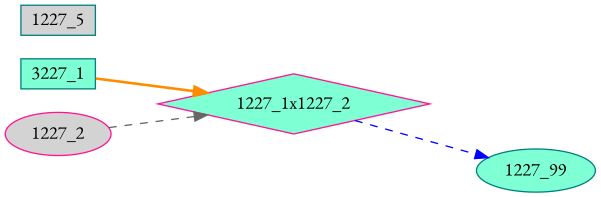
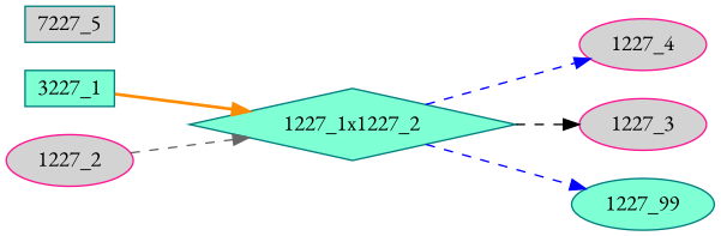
  digraph {
    fontname="EB Garamond"
    rankdir=LR
    node [color=teal fillcolor=lightgrey fontcolor=black fontname="EB Garamond" regular=0 shape=ellipse style=filled]
    edge [color=blue fontname="EB Garamond" style=dashed]
-   "1227_1x1227_2" [color=deeppink fillcolor=aquamarine height=.1 shape=diamond width=.1 fontcolor="" regular=""]
+   "1227_4" [color=deeppink height=0.3 width=0.5]
+   "1227_1x1227_2" [fillcolor=aquamarine height=.1 shape=diamond width=.1 fontcolor="" regular=""]
+   "1227_3" [color=deeppink height=0.3 width=0.5]
    "1227_99" [fillcolor=aquamarine height=0.3 width=0.5]
-   "1227_5" [height=0.3 shape=box width=0.5]
+   "1227_5" [height=0.3 shape=box width=0.5 label="7227_5"]
    n6 [fillcolor=aquamarine height=0.3 label="3227_1" shape=box width=0.5]
    "1227_2" [color=deeppink height=0.3 width=0.5]
+   "1227_1x1227_2" -> "1227_4"
+   "1227_1x1227_2" -> "1227_3" [color=black]
    "1227_1x1227_2" -> "1227_99"
    n6 -> "1227_1x1227_2" [color=darkorange style=bold]
    "1227_2" -> "1227_1x1227_2" [color=gray40]
  }
